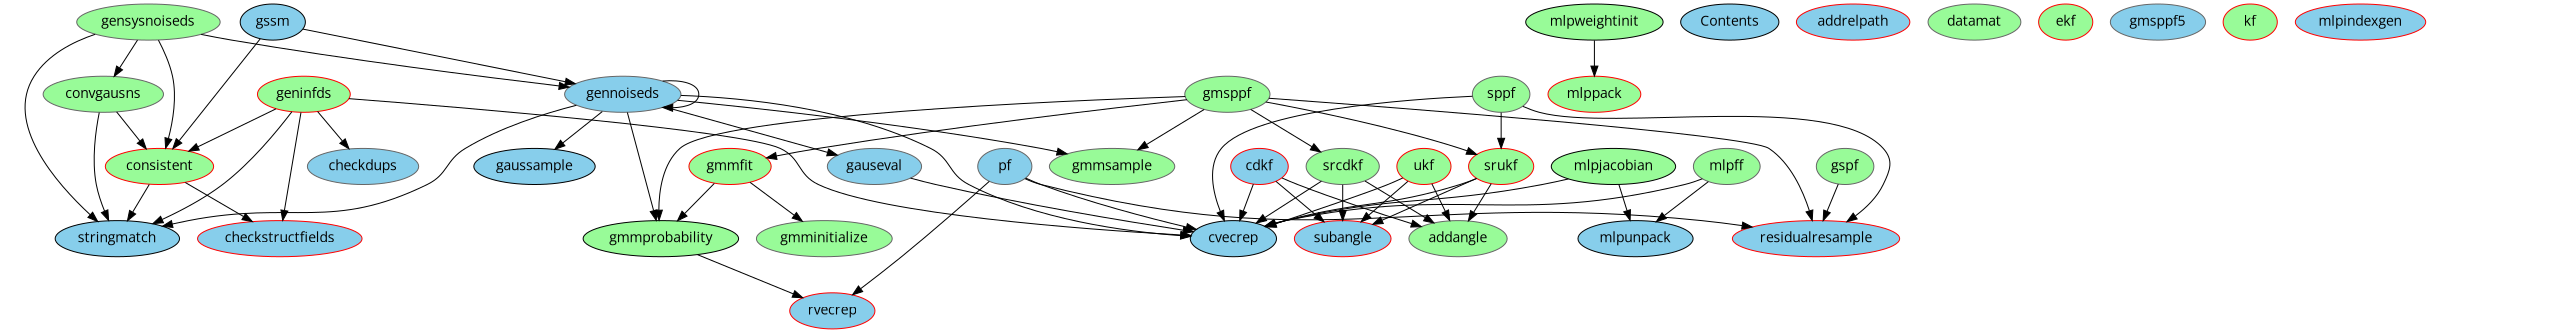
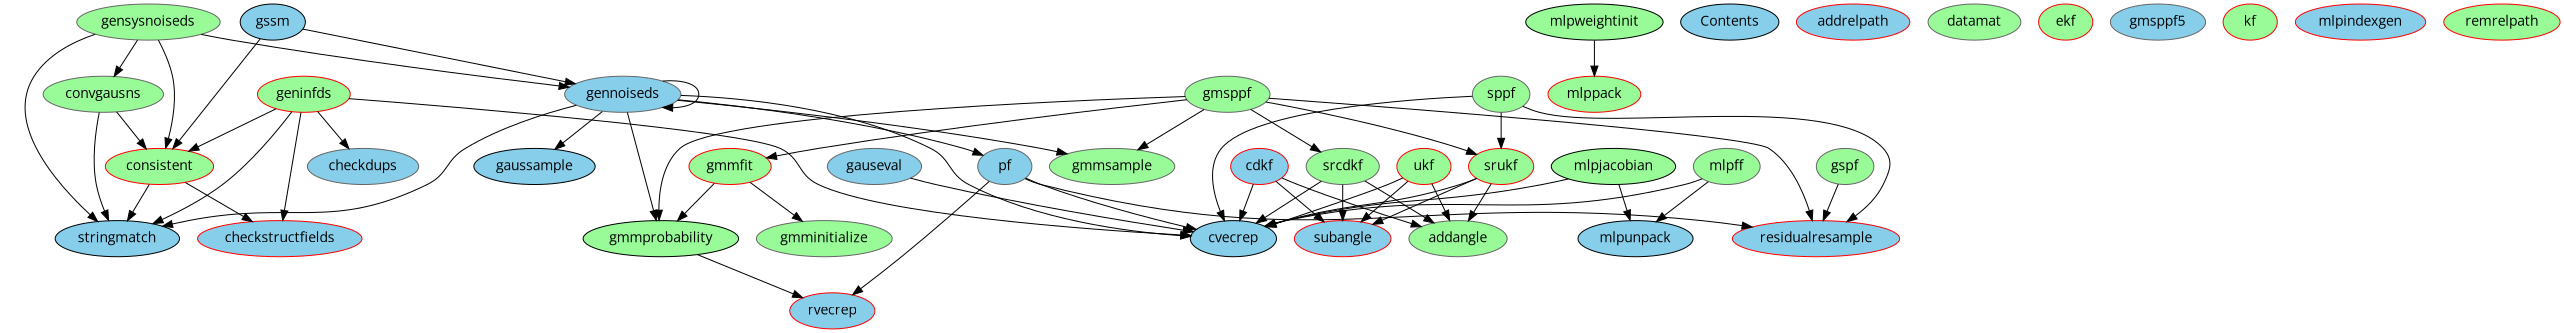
  digraph {
    fontname="Open Sans"
    node [color=red fillcolor=palegreen fontname="Open Sans" style=filled]
    edge [fontname="Open Sans"]
    cdkf [fillcolor=skyblue]
    addangle [color=gray40]
    cvecrep [color=black fillcolor=skyblue]
    subangle [fillcolor=skyblue]
    checkstructfields [fillcolor=skyblue]
    consistent
    stringmatch [color=black fillcolor=skyblue]
    convgausns [color=gray40]
    gauseval [color=gray40 fillcolor=skyblue]
    geninfds
    checkdups [color=gray40 fillcolor=skyblue]
    gennoiseds [color=gray40 fillcolor=skyblue]
    gaussample [color=black fillcolor=skyblue]
    gmmprobability [color=black]
    gmmsample [color=gray40]
    rvecrep [fillcolor=skyblue]
    gensysnoiseds [color=gray40]
    gmmfit
    gmminitialize [color=gray40]
    gmsppf [color=gray40]
    residualresample [fillcolor=skyblue]
    srcdkf [color=gray40]
    srukf
    gspf [color=gray40]
    gssm [color=black fillcolor=skyblue]
    mlpff [color=gray40]
    mlpunpack [color=black fillcolor=skyblue]
    mlpjacobian [color=black]
    mlpweightinit [color=black]
    mlppack
    pf [color=gray40 fillcolor=skyblue]
    sppf [color=gray40]
    ukf
    Contents [color=black fillcolor=skyblue]
    addrelpath [fillcolor=skyblue]
    datamat [color=gray40]
    ekf
    n38 [color=gray40 fillcolor=skyblue label=gmsppf5]
    kf
    mlpindexgen [fillcolor=skyblue]
+   remrelpath
    cdkf -> addangle
    cdkf -> cvecrep
    cdkf -> subangle
    consistent -> checkstructfields
    consistent -> stringmatch
    convgausns -> consistent
    convgausns -> stringmatch
    gauseval -> cvecrep
    geninfds -> cvecrep
    geninfds -> checkstructfields
    geninfds -> consistent
    geninfds -> stringmatch
    geninfds -> checkdups
    gennoiseds -> cvecrep
    gennoiseds -> stringmatch
-   gennoiseds -> gauseval
+   gennoiseds -> pf
    gennoiseds -> gennoiseds
    gennoiseds -> gaussample
    gennoiseds -> gmmprobability
    gennoiseds -> gmmsample
    gmmprobability -> rvecrep
    gensysnoiseds -> consistent
    gensysnoiseds -> stringmatch
    gensysnoiseds -> convgausns
    gensysnoiseds -> gennoiseds
    gmmfit -> gmmprobability
    gmmfit -> gmminitialize
    gmsppf -> gmmprobability
    gmsppf -> gmmsample
    gmsppf -> gmmfit
    gmsppf -> residualresample
    gmsppf -> srcdkf
    gmsppf -> srukf
    srcdkf -> addangle
    srcdkf -> cvecrep
    srcdkf -> subangle
    srukf -> addangle
    srukf -> cvecrep
    srukf -> subangle
    gspf -> residualresample
    gssm -> consistent
    gssm -> gennoiseds
    mlpff -> cvecrep
    mlpff -> mlpunpack
    mlpjacobian -> cvecrep
    mlpjacobian -> mlpunpack
    mlpweightinit -> mlppack
    pf -> cvecrep
    pf -> rvecrep
    pf -> residualresample
    sppf -> cvecrep
    sppf -> residualresample
    sppf -> srukf
    ukf -> addangle
    ukf -> cvecrep
    ukf -> subangle
  }
